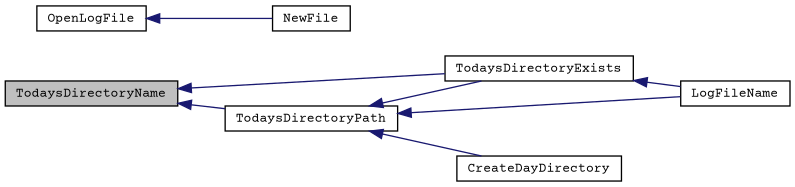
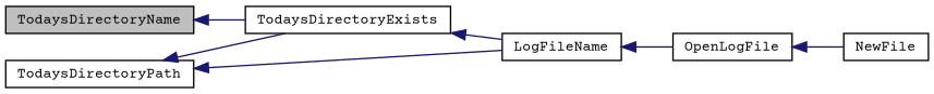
  digraph {
    fontname="Courier Prime"
    rankdir=LR
    node [color=black fillcolor=white fontname="Courier Prime" fontsize=10 shape=record style=filled]
    edge [color=midnightblue dir=back fontname="Courier Prime" fontsize=10 labelfontname=Helvetica labelfontsize=10 style=solid]
    n1 [fillcolor=grey75 fontcolor=black height=0.2 label=TodaysDirectoryName width=0.4]
    n2 [height=0.2 label=TodaysDirectoryExists width=0.4]
    n3 [height=0.2 label=TodaysDirectoryPath width=0.4]
    n4 [height=0.2 label=LogFileName width=0.4]
-   n5 [height=0.2 label=CreateDayDirectory width=0.4]
    n6 [height=0.2 label=OpenLogFile width=0.4]
    n7 [height=0.2 label=NewFile width=0.4]
    n1 -> n2
-   n1 -> n3
    n2 -> n4
    n3 -> n2
    n3 -> n4
-   n3 -> n5
+   n4 -> n6
    n6 -> n7
  }
